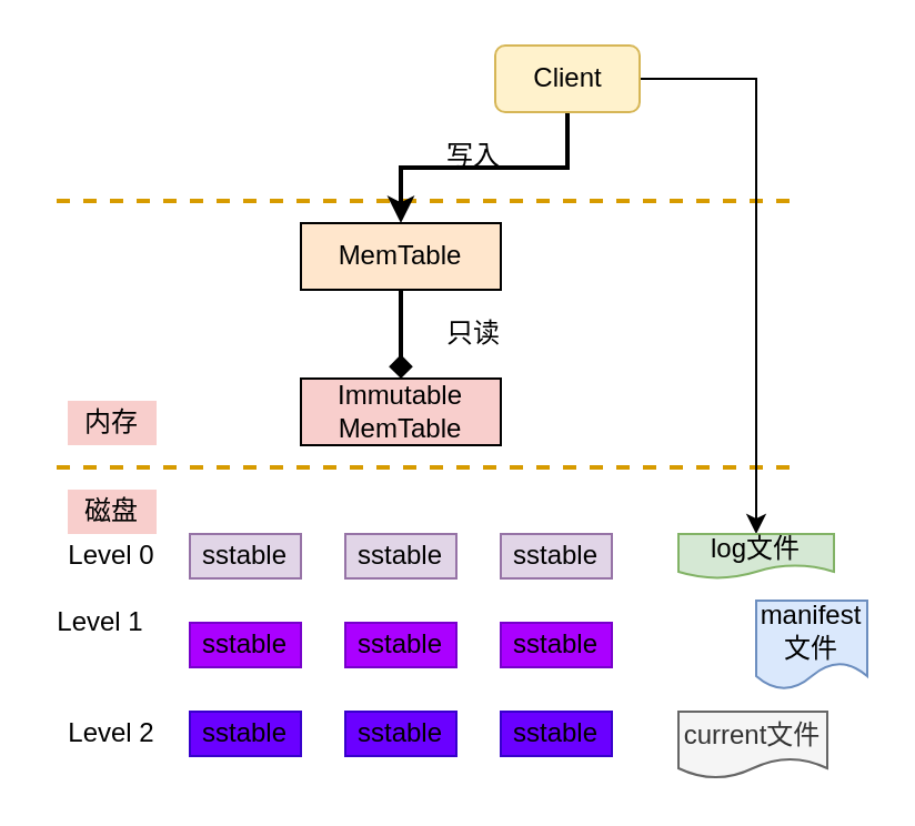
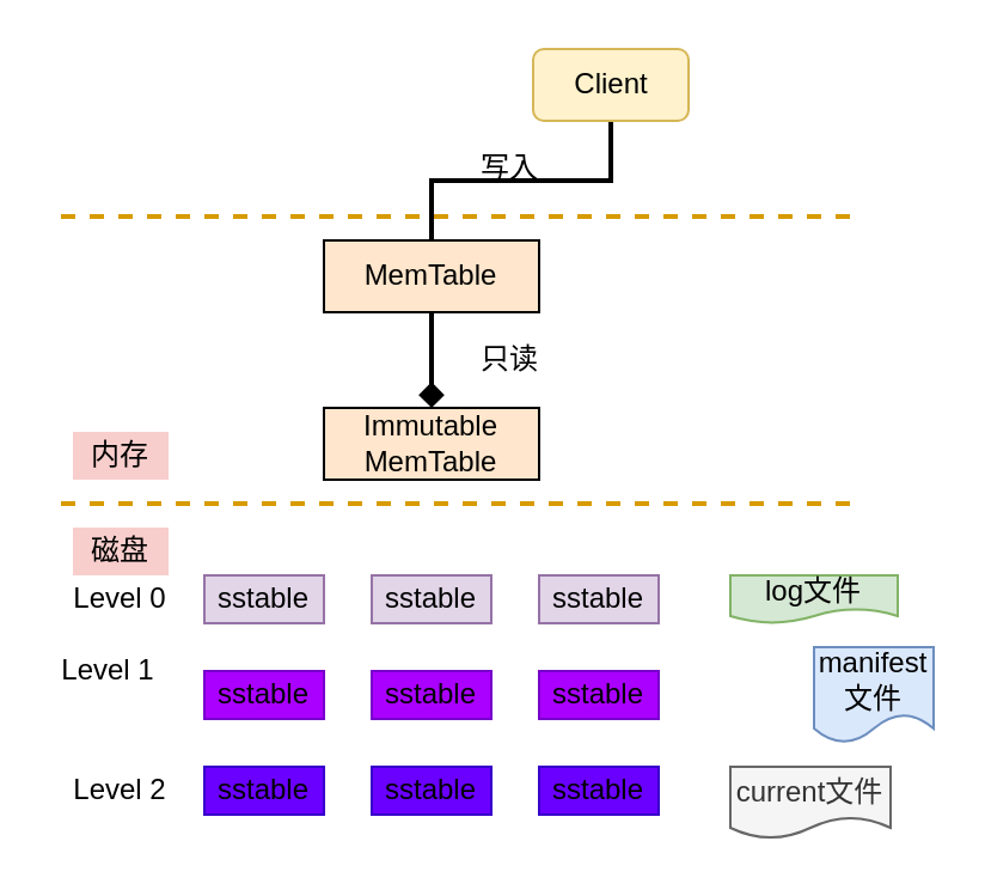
  <mxCell id="0" />
  <mxCell id="1" parent="0" />
  <mxCell id="2" value="" style="endArrow=none;dashed=1;html=1;strokeWidth=2;fillColor=#ffe6cc;strokeColor=#d79b00;" parent="1" edge="1"><mxGeometry width="50" height="50" relative="1" as="geometry"><mxPoint x="25" y="210" as="sourcePoint" /><mxPoint x="355" y="210" as="targetPoint" /></mxGeometry></mxCell>
  <mxCell id="3" value="" style="endArrow=none;dashed=1;html=1;strokeWidth=2;fillColor=#ffe6cc;strokeColor=#d79b00;" parent="1" edge="1"><mxGeometry width="50" height="50" relative="1" as="geometry"><mxPoint x="25" y="90" as="sourcePoint" /><mxPoint x="355" y="90" as="targetPoint" /></mxGeometry></mxCell>
  <mxCell id="4" style="edgeStyle=orthogonalEdgeStyle;rounded=0;orthogonalLoop=1;jettySize=auto;html=1;exitX=0.5;exitY=1;exitDx=0;exitDy=0;entryX=0.5;entryY=0;entryDx=0;entryDy=0;strokeWidth=2;endArrow=diamond;" parent="1" source="5" target="6" edge="1"><mxGeometry relative="1" as="geometry" /></mxCell>
  <mxCell id="5" value="MemTable" style="rounded=0;whiteSpace=wrap;html=1;fillColor=#ffe6cc;strokeColor=#000000;" parent="1" vertex="1"><mxGeometry x="135" y="100" width="90" height="30" as="geometry" /></mxCell>
- <mxCell id="6" value="Immutable&lt;br&gt;MemTable" style="rounded=0;whiteSpace=wrap;html=1;fillColor=#f8cecc;strokeColor=#000000;" parent="1" vertex="1"><mxGeometry x="135" y="170" width="90" height="30" as="geometry" /></mxCell>
- <mxCell id="7" style="edgeStyle=orthogonalEdgeStyle;rounded=0;orthogonalLoop=1;jettySize=auto;html=1;exitX=0.5;exitY=1;exitDx=0;exitDy=0;entryX=0.5;entryY=0;entryDx=0;entryDy=0;strokeWidth=2;" parent="1" source="9" target="5" edge="1"><mxGeometry relative="1" as="geometry" /></mxCell>
- <mxCell id="8" style="edgeStyle=orthogonalEdgeStyle;rounded=0;orthogonalLoop=1;jettySize=auto;html=1;exitX=1;exitY=0.5;exitDx=0;exitDy=0;entryX=0.5;entryY=0;entryDx=0;entryDy=0;" edge="1" parent="1" source="9" target="26"><mxGeometry relative="1" as="geometry" /></mxCell>
+ <mxCell id="6" value="Immutable&lt;br&gt;MemTable" style="rounded=0;whiteSpace=wrap;html=1;fillColor=#ffe6cc;strokeColor=#000000;" parent="1" vertex="1"><mxGeometry x="135" y="170" width="90" height="30" as="geometry" /></mxCell>
+ <mxCell id="7" style="edgeStyle=orthogonalEdgeStyle;rounded=0;orthogonalLoop=1;jettySize=auto;html=1;exitX=0.5;exitY=1;exitDx=0;exitDy=0;entryX=0.5;entryY=0;entryDx=0;entryDy=0;strokeWidth=2;endArrow=none;" parent="1" source="9" target="5" edge="1"><mxGeometry relative="1" as="geometry" /></mxCell>
  <mxCell id="9" value="Client" style="rounded=1;whiteSpace=wrap;html=1;strokeColor=#d6b656;fillColor=#fff2cc;" parent="1" vertex="1"><mxGeometry x="222.5" y="20" width="65" height="30" as="geometry" /></mxCell>
  <mxCell id="10" value="写入" style="text;html=1;strokeColor=none;fillColor=none;align=center;verticalAlign=middle;whiteSpace=wrap;rounded=0;" parent="1" vertex="1"><mxGeometry x="192.5" y="60" width="40" height="20" as="geometry" /></mxCell>
  <mxCell id="11" value="只读" style="text;html=1;strokeColor=none;fillColor=none;align=center;verticalAlign=middle;whiteSpace=wrap;rounded=0;" parent="1" vertex="1"><mxGeometry x="192.5" y="140" width="40" height="20" as="geometry" /></mxCell>
  <mxCell id="12" value="内存" style="text;html=1;strokeColor=none;fillColor=#f8cecc;align=center;verticalAlign=middle;whiteSpace=wrap;rounded=0;" parent="1" vertex="1"><mxGeometry x="30" y="180" width="40" height="20" as="geometry" /></mxCell>
  <mxCell id="13" value="磁盘" style="text;html=1;strokeColor=none;fillColor=#f8cecc;align=center;verticalAlign=middle;whiteSpace=wrap;rounded=0;" parent="1" vertex="1"><mxGeometry x="30" y="220" width="40" height="20" as="geometry" /></mxCell>
  <mxCell id="14" value="sstable" style="rounded=0;whiteSpace=wrap;html=1;strokeColor=#9673a6;fillColor=#e1d5e7;" parent="1" vertex="1"><mxGeometry x="85" y="240" width="50" height="20" as="geometry" /></mxCell>
  <mxCell id="15" value="&lt;span style=&quot;white-space: normal&quot;&gt;sstable&lt;/span&gt;" style="rounded=0;whiteSpace=wrap;html=1;strokeColor=#9673a6;fillColor=#e1d5e7;" parent="1" vertex="1"><mxGeometry x="155" y="240" width="50" height="20" as="geometry" /></mxCell>
  <mxCell id="16" value="&lt;span style=&quot;white-space: normal&quot;&gt;sstable&lt;/span&gt;" style="rounded=0;whiteSpace=wrap;html=1;strokeColor=#9673a6;fillColor=#e1d5e7;" parent="1" vertex="1"><mxGeometry x="225" y="240" width="50" height="20" as="geometry" /></mxCell>
  <mxCell id="17" value="&lt;span style=&quot;color: rgb(0 , 0 , 0) ; white-space: normal&quot;&gt;sstable&lt;/span&gt;" style="rounded=0;whiteSpace=wrap;html=1;strokeColor=#7700CC;fillColor=#aa00ff;fontColor=#ffffff;" parent="1" vertex="1"><mxGeometry x="85" y="280" width="50" height="20" as="geometry" /></mxCell>
  <mxCell id="18" value="&lt;span style=&quot;color: rgb(0 , 0 , 0) ; white-space: normal&quot;&gt;sstable&lt;/span&gt;" style="rounded=0;whiteSpace=wrap;html=1;strokeColor=#7700CC;fillColor=#aa00ff;fontColor=#ffffff;" parent="1" vertex="1"><mxGeometry x="155" y="280" width="50" height="20" as="geometry" /></mxCell>
  <mxCell id="19" value="&lt;span style=&quot;color: rgb(0 , 0 , 0) ; white-space: normal&quot;&gt;sstable&lt;/span&gt;" style="rounded=0;whiteSpace=wrap;html=1;strokeColor=#7700CC;fillColor=#aa00ff;fontColor=#ffffff;" parent="1" vertex="1"><mxGeometry x="225" y="280" width="50" height="20" as="geometry" /></mxCell>
  <mxCell id="20" value="&lt;span style=&quot;color: rgb(0 , 0 , 0) ; white-space: normal&quot;&gt;sstable&lt;/span&gt;" style="rounded=0;whiteSpace=wrap;html=1;strokeColor=#3700CC;fillColor=#6a00ff;fontColor=#ffffff;" parent="1" vertex="1"><mxGeometry x="85" y="320" width="50" height="20" as="geometry" /></mxCell>
  <mxCell id="21" value="&lt;span style=&quot;color: rgb(0 , 0 , 0) ; white-space: normal&quot;&gt;sstable&lt;/span&gt;" style="rounded=0;whiteSpace=wrap;html=1;strokeColor=#3700CC;fillColor=#6a00ff;fontColor=#ffffff;" parent="1" vertex="1"><mxGeometry x="155" y="320" width="50" height="20" as="geometry" /></mxCell>
  <mxCell id="22" value="&lt;span style=&quot;color: rgb(0 , 0 , 0) ; white-space: normal&quot;&gt;sstable&lt;/span&gt;" style="rounded=0;whiteSpace=wrap;html=1;strokeColor=#3700CC;fillColor=#6a00ff;fontColor=#ffffff;" parent="1" vertex="1"><mxGeometry x="225" y="320" width="50" height="20" as="geometry" /></mxCell>
  <mxCell id="23" value="Level 0" style="text;html=1;strokeColor=none;fillColor=none;align=center;verticalAlign=middle;whiteSpace=wrap;rounded=0;" parent="1" vertex="1"><mxGeometry x="25" y="240" width="50" height="20" as="geometry" /></mxCell>
  <mxCell id="24" value="Level 2" style="text;html=1;strokeColor=none;fillColor=none;align=center;verticalAlign=middle;whiteSpace=wrap;rounded=0;" parent="1" vertex="1"><mxGeometry x="25" y="320" width="50" height="20" as="geometry" /></mxCell>
  <mxCell id="25" value="Level 1" style="text;html=1;strokeColor=none;fillColor=none;align=center;verticalAlign=middle;whiteSpace=wrap;rounded=0;" parent="1" vertex="1"><mxGeometry x="20" y="270" width="50" height="20" as="geometry" /></mxCell>
  <mxCell id="26" value="log文件" style="shape=document;whiteSpace=wrap;html=1;boundedLbl=1;strokeColor=#82b366;fillColor=#d5e8d4;" parent="1" vertex="1"><mxGeometry x="305" y="240" width="70" height="20" as="geometry" /></mxCell>
  <mxCell id="27" value="manifest文件" style="shape=document;whiteSpace=wrap;html=1;boundedLbl=1;strokeColor=#6c8ebf;fillColor=#dae8fc;" parent="1" vertex="1"><mxGeometry x="340" y="270" width="50" height="40" as="geometry" /></mxCell>
  <mxCell id="28" value="current文件" style="shape=document;whiteSpace=wrap;html=1;boundedLbl=1;strokeColor=#666666;fillColor=#f5f5f5;fontColor=#333333;" parent="1" vertex="1"><mxGeometry x="305" y="320" width="67" height="30" as="geometry" /></mxCell>
